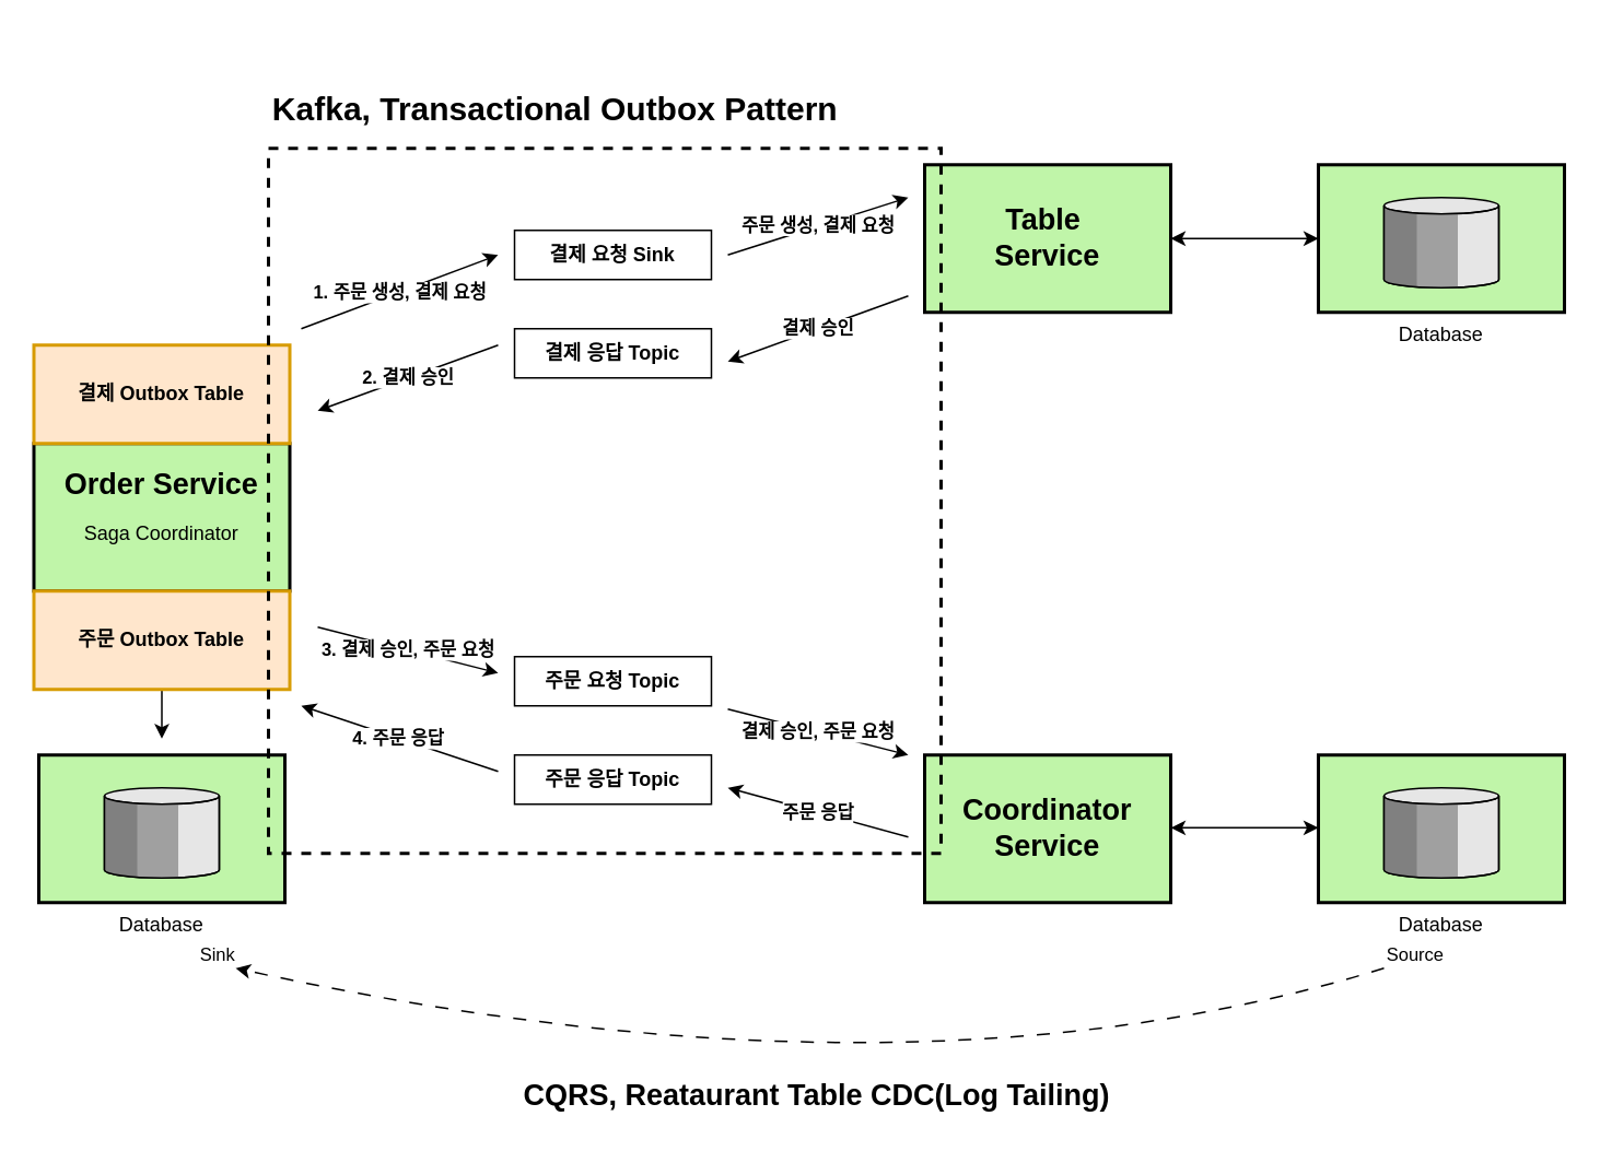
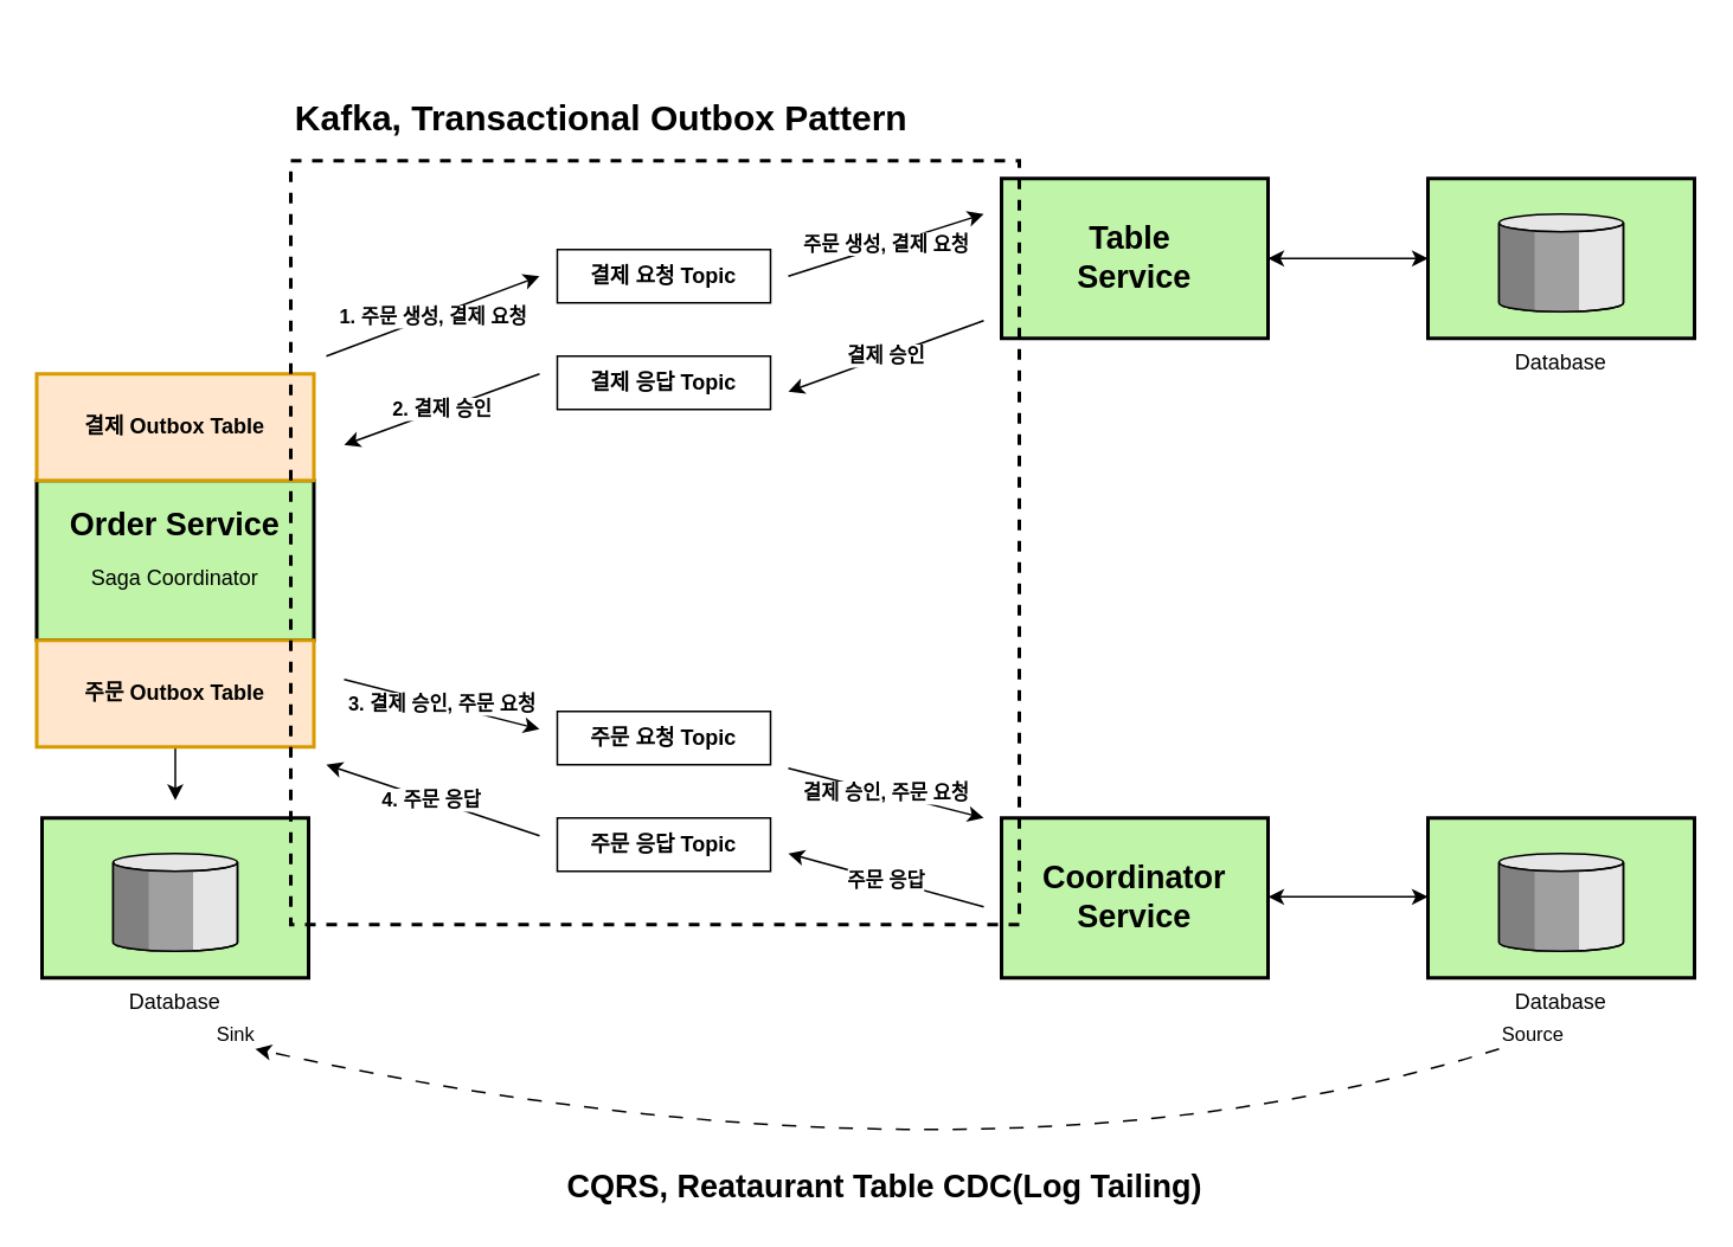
  <mxCell id="0" style=";html=1;" />
  <mxCell id="1" style=";html=1;" parent="0" />
  <mxCell id="2" value="" style="strokeWidth=2;dashed=0;align=center;fontSize=12;shape=rect;verticalLabelPosition=bottom;verticalAlign=top;fillColor=#c0f5a9" parent="1" vertex="1"><mxGeometry x="20" y="270" width="156" height="90" as="geometry" /></mxCell>
  <mxCell id="3" value="Database" style="strokeWidth=2;dashed=0;align=center;fontSize=12;verticalLabelPosition=bottom;verticalAlign=top;shape=mxgraph.eip.message_store;fillColor=#c0f5a9" parent="1" vertex="1"><mxGeometry x="23" y="460" width="150" height="90" as="geometry" /></mxCell>
  <mxCell id="4" value="" style="strokeWidth=2;dashed=0;align=center;fontSize=12;shape=rect;verticalLabelPosition=bottom;verticalAlign=top;fillColor=#c0f5a9" parent="1" vertex="1"><mxGeometry x="563" y="100" width="150" height="90" as="geometry" /></mxCell>
  <mxCell id="5" value="" style="strokeWidth=2;dashed=0;align=center;fontSize=12;shape=rect;verticalLabelPosition=bottom;verticalAlign=top;fillColor=#c0f5a9" parent="1" vertex="1"><mxGeometry x="563" y="460" width="150" height="90" as="geometry" /></mxCell>
  <mxCell id="6" value="Database" style="strokeWidth=2;dashed=0;align=center;fontSize=12;verticalLabelPosition=bottom;verticalAlign=top;shape=mxgraph.eip.message_store;fillColor=#c0f5a9" parent="1" vertex="1"><mxGeometry x="803" y="100" width="150" height="90" as="geometry" /></mxCell>
  <mxCell id="7" value="Database" style="strokeWidth=2;dashed=0;align=center;fontSize=12;verticalLabelPosition=bottom;verticalAlign=top;shape=mxgraph.eip.message_store;fillColor=#c0f5a9" parent="1" vertex="1"><mxGeometry x="803" y="460" width="150" height="90" as="geometry" /></mxCell>
  <mxCell id="8" value="&lt;b&gt;&lt;font style=&quot;font-size: 18px;&quot;&gt;Order Service&lt;/font&gt;&lt;/b&gt;" style="text;html=1;align=center;verticalAlign=middle;whiteSpace=wrap;rounded=0;" parent="1" vertex="1"><mxGeometry x="20" y="270" width="156" height="50" as="geometry" /></mxCell>
  <mxCell id="9" value="Saga Coordinator" style="text;html=1;align=center;verticalAlign=middle;whiteSpace=wrap;rounded=0;" parent="1" vertex="1"><mxGeometry x="20" y="280" width="156" height="90" as="geometry" /></mxCell>
  <mxCell id="10" value="&lt;b&gt;&lt;font style=&quot;font-size: 18px;&quot;&gt;Table&amp;nbsp;&lt;/font&gt;&lt;/b&gt;&lt;div&gt;&lt;b&gt;&lt;font style=&quot;font-size: 18px;&quot;&gt;Service&lt;/font&gt;&lt;/b&gt;&lt;/div&gt;" style="text;html=1;align=center;verticalAlign=middle;whiteSpace=wrap;rounded=0;" parent="1" vertex="1"><mxGeometry x="563" y="100" width="150" height="90" as="geometry" /></mxCell>
  <mxCell id="11" value="&lt;b&gt;&lt;font style=&quot;font-size: 18px;&quot;&gt;Coordinator&lt;/font&gt;&lt;/b&gt;&lt;div&gt;&lt;b&gt;&lt;font style=&quot;font-size: 18px;&quot;&gt;Service&lt;/font&gt;&lt;/b&gt;&lt;/div&gt;" style="text;html=1;align=center;verticalAlign=middle;whiteSpace=wrap;rounded=0;" parent="1" vertex="1"><mxGeometry x="563" y="460" width="150" height="90" as="geometry" /></mxCell>
  <mxCell id="12" style="edgeStyle=orthogonalEdgeStyle;rounded=0;orthogonalLoop=1;jettySize=auto;html=1;exitX=0.5;exitY=1;exitDx=0;exitDy=0;" parent="1" source="9" target="9" edge="1"><mxGeometry relative="1" as="geometry" /></mxCell>
  <mxCell id="13" value="" style="endArrow=classic;startArrow=classic;html=1;rounded=0;entryX=0;entryY=0.5;entryDx=0;entryDy=0;entryPerimeter=0;exitX=1;exitY=0.5;exitDx=0;exitDy=0;" parent="1" source="10" target="6" edge="1"><mxGeometry width="50" height="50" relative="1" as="geometry"><mxPoint x="713" y="150" as="sourcePoint" /><mxPoint x="763" y="100" as="targetPoint" /></mxGeometry></mxCell>
  <mxCell id="14" value="" style="endArrow=classic;startArrow=classic;html=1;rounded=0;entryX=0;entryY=0.5;entryDx=0;entryDy=0;entryPerimeter=0;exitX=1;exitY=0.5;exitDx=0;exitDy=0;" parent="1" edge="1"><mxGeometry width="50" height="50" relative="1" as="geometry"><mxPoint x="713" y="504.38" as="sourcePoint" /><mxPoint x="803" y="504.38" as="targetPoint" /></mxGeometry></mxCell>
  <mxCell id="15" value="" style="endArrow=classic;startArrow=classic;html=1;rounded=0;entryX=0.5;entryY=1;entryDx=0;entryDy=0;" parent="1" target="9" edge="1"><mxGeometry width="50" height="50" relative="1" as="geometry"><mxPoint x="98" y="450" as="sourcePoint" /><mxPoint x="113" y="380" as="targetPoint" /></mxGeometry></mxCell>
  <mxCell id="16" value="" style="endArrow=classic;html=1;rounded=0;curved=1;dashed=1;dashPattern=8 8;" parent="1" edge="1"><mxGeometry relative="1" as="geometry"><mxPoint x="843" y="590" as="sourcePoint" /><mxPoint x="143" y="590" as="targetPoint" /><Array as="points"><mxPoint x="553" y="680" /></Array></mxGeometry></mxCell>
  <mxCell id="17" value="&lt;font size=&quot;1&quot; style=&quot;&quot;&gt;&lt;b style=&quot;font-size: 18px;&quot;&gt;CQRS, Reataurant Table CDC(Log Tailing)&lt;/b&gt;&lt;/font&gt;" style="edgeLabel;resizable=0;html=1;;align=center;verticalAlign=middle;" parent="16" connectable="0" vertex="1"><mxGeometry relative="1" as="geometry" /></mxCell>
  <mxCell id="18" value="Source" style="edgeLabel;resizable=0;html=1;;align=left;verticalAlign=bottom;" parent="16" connectable="0" vertex="1"><mxGeometry x="-1" relative="1" as="geometry" /></mxCell>
  <mxCell id="19" value="Sink" style="edgeLabel;resizable=0;html=1;;align=right;verticalAlign=bottom;" parent="16" connectable="0" vertex="1"><mxGeometry x="1" relative="1" as="geometry" /></mxCell>
- <mxCell id="20" value="결제 요청 Sink" style="rounded=0;whiteSpace=wrap;html=1;fontStyle=1" parent="1" vertex="1"><mxGeometry x="313" y="140" width="120" height="30" as="geometry" /></mxCell>
+ <mxCell id="20" value="결제 요청 Topic" style="rounded=0;whiteSpace=wrap;html=1;fontStyle=1" parent="1" vertex="1"><mxGeometry x="313" y="140" width="120" height="30" as="geometry" /></mxCell>
  <mxCell id="21" value="결제 응답 Topic" style="rounded=0;whiteSpace=wrap;html=1;fontStyle=1" parent="1" vertex="1"><mxGeometry x="313" y="200" width="120" height="30" as="geometry" /></mxCell>
  <mxCell id="22" value="주문 요청 Topic" style="rounded=0;whiteSpace=wrap;html=1;fontStyle=1" parent="1" vertex="1"><mxGeometry x="313" y="400" width="120" height="30" as="geometry" /></mxCell>
  <mxCell id="23" value="주문 응답 Topic" style="rounded=0;whiteSpace=wrap;html=1;fontStyle=1" parent="1" vertex="1"><mxGeometry x="313" y="460" width="120" height="30" as="geometry" /></mxCell>
  <mxCell id="24" value="1. 주문 생성, 결제 요청" style="endArrow=classic;html=1;rounded=0;entryX=0;entryY=0.5;entryDx=0;entryDy=0;fontStyle=1" parent="1" edge="1"><mxGeometry width="50" height="50" relative="1" as="geometry"><mxPoint x="183" y="200" as="sourcePoint" /><mxPoint x="303" y="155" as="targetPoint" /></mxGeometry></mxCell>
  <mxCell id="25" value="결제 Outbox Table" style="rounded=0;whiteSpace=wrap;html=1;strokeWidth=2;fillColor=#ffe6cc;strokeColor=#d79b00;fontStyle=1" parent="1" vertex="1"><mxGeometry x="20" y="210" width="156" height="60" as="geometry" /></mxCell>
  <mxCell id="26" value="주문 Outbox Table" style="rounded=0;whiteSpace=wrap;html=1;strokeWidth=2;fillColor=#ffe6cc;strokeColor=#d79b00;fontStyle=1" parent="1" vertex="1"><mxGeometry x="20" y="360" width="156" height="60" as="geometry" /></mxCell>
  <mxCell id="27" value="주문 생성, 결제 요청" style="endArrow=classic;html=1;rounded=0;fontStyle=1" parent="1" edge="1"><mxGeometry width="50" height="50" relative="1" as="geometry"><mxPoint x="443" y="155" as="sourcePoint" /><mxPoint x="553" y="120" as="targetPoint" /></mxGeometry></mxCell>
  <mxCell id="28" value="결제 승인" style="endArrow=classic;html=1;rounded=0;fontStyle=1" parent="1" edge="1"><mxGeometry width="50" height="50" relative="1" as="geometry"><mxPoint x="553" y="180" as="sourcePoint" /><mxPoint x="443" y="220" as="targetPoint" /></mxGeometry></mxCell>
  <mxCell id="29" value="2. 결제 승인" style="endArrow=classic;html=1;rounded=0;fontStyle=1" parent="1" edge="1"><mxGeometry width="50" height="50" relative="1" as="geometry"><mxPoint x="303" y="210" as="sourcePoint" /><mxPoint x="193" y="250" as="targetPoint" /></mxGeometry></mxCell>
  <mxCell id="30" value="3. 결제 승인, 주문 요청" style="endArrow=classic;html=1;rounded=0;fontStyle=1" parent="1" edge="1"><mxGeometry width="50" height="50" relative="1" as="geometry"><mxPoint x="193" y="382" as="sourcePoint" /><mxPoint x="303" y="410" as="targetPoint" /></mxGeometry></mxCell>
  <mxCell id="31" value="결제 승인, 주문 요청" style="endArrow=classic;html=1;rounded=0;fontStyle=1" parent="1" edge="1"><mxGeometry width="50" height="50" relative="1" as="geometry"><mxPoint x="443" y="432" as="sourcePoint" /><mxPoint x="553" y="460" as="targetPoint" /></mxGeometry></mxCell>
  <mxCell id="32" value="주문 응답" style="endArrow=classic;html=1;rounded=0;fontStyle=1" parent="1" edge="1"><mxGeometry width="50" height="50" relative="1" as="geometry"><mxPoint x="553" y="510" as="sourcePoint" /><mxPoint x="443" y="480" as="targetPoint" /></mxGeometry></mxCell>
  <mxCell id="33" value="4. 주문 응답" style="endArrow=classic;html=1;rounded=0;fontStyle=1" parent="1" edge="1"><mxGeometry x="0.006" width="50" height="50" relative="1" as="geometry"><mxPoint x="303" y="470" as="sourcePoint" /><mxPoint x="183" y="430" as="targetPoint" /><mxPoint as="offset" /></mxGeometry></mxCell>
  <mxCell id="34" value="" style="rounded=0;whiteSpace=wrap;html=1;fillColor=none;dashed=1;strokeWidth=2;" parent="1" vertex="1"><mxGeometry x="163" y="90" width="410" height="430" as="geometry" /></mxCell>
  <mxCell id="35" value="&lt;font style=&quot;font-size: 20px;&quot;&gt;&lt;b&gt;Kafka, Transactional Outbox Pattern&lt;/b&gt;&lt;/font&gt;" style="text;html=1;align=center;verticalAlign=middle;whiteSpace=wrap;rounded=0;" parent="1" vertex="1"><mxGeometry x="153" y="20" width="370" height="90" as="geometry" /></mxCell>
